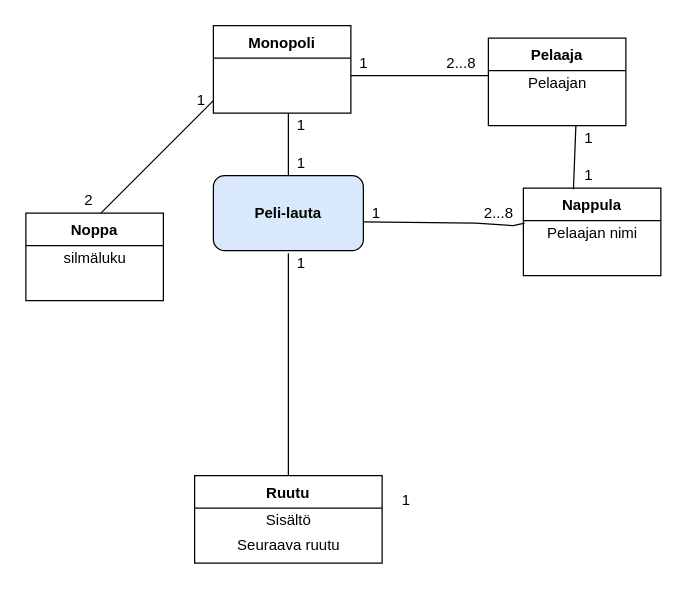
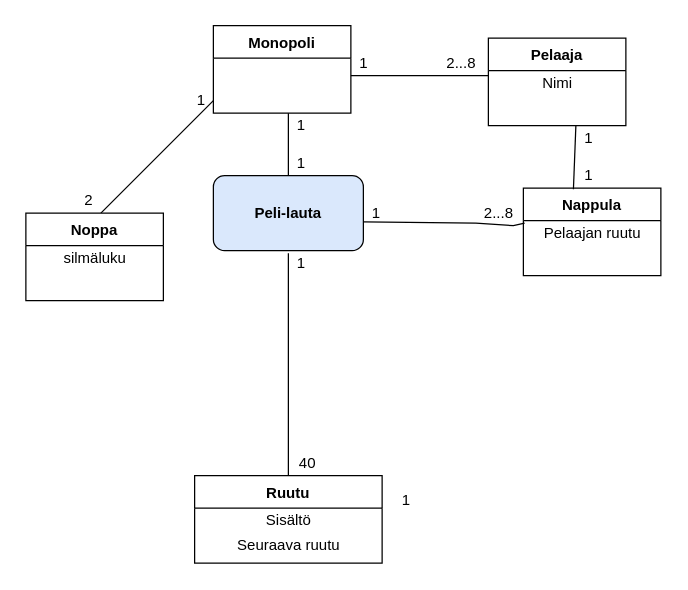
  <mxCell id="0" />
  <mxCell id="1" parent="0" />
  <mxCell id="2" value="Ruutu" style="swimlane;fontStyle=1;align=center;verticalAlign=top;childLayout=stackLayout;horizontal=1;startSize=26;horizontalStack=0;resizeParent=1;resizeLast=0;collapsible=1;marginBottom=0;rounded=0;shadow=0;strokeWidth=1;" parent="1" vertex="1"><mxGeometry x="155" y="380" width="150" height="70" as="geometry"><mxRectangle x="508" y="120" width="160" height="26" as="alternateBounds" /></mxGeometry></mxCell>
  <mxCell id="3" value="Sisältö" style="text;html=1;align=center;verticalAlign=middle;resizable=0;points=[];autosize=1;strokeColor=none;fillColor=none;" vertex="1" parent="2"><mxGeometry y="26" width="150" height="20" as="geometry" /></mxCell>
  <mxCell id="4" value="&lt;div&gt;Seuraava ruutu&lt;br&gt;&lt;/div&gt;" style="text;html=1;align=center;verticalAlign=middle;resizable=0;points=[];autosize=1;strokeColor=none;fillColor=none;" vertex="1" parent="2"><mxGeometry y="46" width="150" height="20" as="geometry" /></mxCell>
  <mxCell id="5" value="&lt;b&gt;Peli-lauta&lt;/b&gt;" style="rounded=1;whiteSpace=wrap;html=1;fillColor=#dae8fc;" vertex="1" parent="1"><mxGeometry x="170" y="140" width="120" height="60" as="geometry" /></mxCell>
  <mxCell id="6" value="" style="endArrow=none;html=1;rounded=0;entryX=0.5;entryY=0;entryDx=0;entryDy=0;exitX=0;exitY=0.1;exitDx=0;exitDy=0;exitPerimeter=0;" edge="1" parent="1" source="13" target="2"><mxGeometry width="50" height="50" relative="1" as="geometry"><mxPoint x="300" y="180" as="sourcePoint" /><mxPoint x="418.96" y="178.988" as="targetPoint" /><Array as="points" /></mxGeometry></mxCell>
  <mxCell id="7" value="1" style="text;html=1;align=center;verticalAlign=middle;resizable=0;points=[];autosize=1;strokeColor=none;fillColor=none;" vertex="1" parent="1"><mxGeometry x="290" y="160" width="20" height="20" as="geometry" /></mxCell>
+ <mxCell id="8" value="&lt;div&gt;40&lt;/div&gt;" style="text;html=1;align=center;verticalAlign=middle;resizable=0;points=[];autosize=1;strokeColor=none;fillColor=none;" vertex="1" parent="1"><mxGeometry x="230" y="360" width="30" height="20" as="geometry" /></mxCell>
  <mxCell id="9" value="Nappula" style="swimlane;fontStyle=1;align=center;verticalAlign=top;childLayout=stackLayout;horizontal=1;startSize=26;horizontalStack=0;resizeParent=1;resizeLast=0;collapsible=1;marginBottom=0;rounded=0;shadow=0;strokeWidth=1;" vertex="1" parent="1"><mxGeometry x="418" y="150" width="110" height="70" as="geometry"><mxRectangle x="340" y="380" width="170" height="26" as="alternateBounds" /></mxGeometry></mxCell>
- <mxCell id="10" value="Pelaajan nimi" style="text;html=1;align=center;verticalAlign=middle;resizable=0;points=[];autosize=1;strokeColor=none;fillColor=none;" vertex="1" parent="9"><mxGeometry y="26" width="110" height="20" as="geometry" /></mxCell>
+ <mxCell id="10" value="Pelaajan ruutu" style="text;html=1;align=center;verticalAlign=middle;resizable=0;points=[];autosize=1;strokeColor=none;fillColor=none;" vertex="1" parent="9"><mxGeometry y="26" width="110" height="20" as="geometry" /></mxCell>
  <mxCell id="11" value="" style="endArrow=none;html=1;rounded=0;" edge="1" parent="1"><mxGeometry width="50" height="50" relative="1" as="geometry"><mxPoint x="80" y="170" as="sourcePoint" /><mxPoint x="170" y="80" as="targetPoint" /></mxGeometry></mxCell>
  <mxCell id="12" value="" style="endArrow=none;html=1;rounded=0;entryX=0;entryY=0.85;entryDx=0;entryDy=0;exitX=0.009;exitY=0.1;exitDx=0;exitDy=0;exitPerimeter=0;entryPerimeter=0;" edge="1" parent="1" target="7"><mxGeometry width="50" height="50" relative="1" as="geometry"><mxPoint x="418.99" y="178" as="sourcePoint" /><mxPoint x="390" y="330" as="targetPoint" /><Array as="points"><mxPoint x="410" y="180" /><mxPoint x="380" y="178" /></Array></mxGeometry></mxCell>
  <mxCell id="13" value="1" style="text;html=1;align=center;verticalAlign=middle;resizable=0;points=[];autosize=1;strokeColor=none;fillColor=none;" vertex="1" parent="1"><mxGeometry x="230" y="200" width="20" height="20" as="geometry" /></mxCell>
  <mxCell id="14" value="2...8" style="text;html=1;align=center;verticalAlign=middle;resizable=0;points=[];autosize=1;strokeColor=none;fillColor=none;" vertex="1" parent="1"><mxGeometry x="378" y="160" width="40" height="20" as="geometry" /></mxCell>
  <mxCell id="15" value="Noppa" style="swimlane;fontStyle=1;align=center;verticalAlign=top;childLayout=stackLayout;horizontal=1;startSize=26;horizontalStack=0;resizeParent=1;resizeLast=0;collapsible=1;marginBottom=0;rounded=0;shadow=0;strokeWidth=1;" vertex="1" parent="1"><mxGeometry x="20" y="170" width="110" height="70" as="geometry"><mxRectangle x="340" y="380" width="170" height="26" as="alternateBounds" /></mxGeometry></mxCell>
  <mxCell id="16" value="silmäluku" style="text;html=1;align=center;verticalAlign=middle;resizable=0;points=[];autosize=1;strokeColor=none;fillColor=none;" vertex="1" parent="15"><mxGeometry y="26" width="110" height="20" as="geometry" /></mxCell>
  <mxCell id="17" value="Monopoli" style="swimlane;fontStyle=1;align=center;verticalAlign=top;childLayout=stackLayout;horizontal=1;startSize=26;horizontalStack=0;resizeParent=1;resizeLast=0;collapsible=1;marginBottom=0;rounded=0;shadow=0;strokeWidth=1;" vertex="1" parent="1"><mxGeometry x="170" y="20" width="110" height="70" as="geometry"><mxRectangle x="340" y="380" width="170" height="26" as="alternateBounds" /></mxGeometry></mxCell>
  <mxCell id="18" value="" style="endArrow=none;html=1;rounded=0;" edge="1" parent="1"><mxGeometry width="50" height="50" relative="1" as="geometry"><mxPoint x="280" y="60" as="sourcePoint" /><mxPoint x="360" y="60" as="targetPoint" /><Array as="points"><mxPoint x="360" y="60" /><mxPoint x="390" y="60" /></Array></mxGeometry></mxCell>
  <mxCell id="19" value="1" style="text;html=1;align=center;verticalAlign=middle;resizable=0;points=[];autosize=1;strokeColor=none;fillColor=none;" vertex="1" parent="1"><mxGeometry x="280" y="40" width="20" height="20" as="geometry" /></mxCell>
  <mxCell id="20" value="2...8" style="text;html=1;align=center;verticalAlign=middle;resizable=0;points=[];autosize=1;strokeColor=none;fillColor=none;" vertex="1" parent="1"><mxGeometry x="348" y="40" width="40" height="20" as="geometry" /></mxCell>
  <mxCell id="21" value="Pelaaja" style="swimlane;fontStyle=1;align=center;verticalAlign=top;childLayout=stackLayout;horizontal=1;startSize=26;horizontalStack=0;resizeParent=1;resizeLast=0;collapsible=1;marginBottom=0;rounded=0;shadow=0;strokeWidth=1;" vertex="1" parent="1"><mxGeometry x="390" y="30" width="110" height="70" as="geometry"><mxRectangle x="340" y="380" width="170" height="26" as="alternateBounds" /></mxGeometry></mxCell>
- <mxCell id="22" value="Pelaajan" style="text;html=1;align=center;verticalAlign=middle;resizable=0;points=[];autosize=1;strokeColor=none;fillColor=none;" vertex="1" parent="21"><mxGeometry y="26" width="110" height="20" as="geometry" /></mxCell>
+ <mxCell id="22" value="Nimi" style="text;html=1;align=center;verticalAlign=middle;resizable=0;points=[];autosize=1;strokeColor=none;fillColor=none;" vertex="1" parent="21"><mxGeometry y="26" width="110" height="20" as="geometry" /></mxCell>
  <mxCell id="23" value="" style="endArrow=none;html=1;rounded=0;" edge="1" parent="1"><mxGeometry width="50" height="50" relative="1" as="geometry"><mxPoint x="230" y="140" as="sourcePoint" /><mxPoint x="230" y="90" as="targetPoint" /></mxGeometry></mxCell>
  <mxCell id="24" value="1" style="text;html=1;align=center;verticalAlign=middle;resizable=0;points=[];autosize=1;strokeColor=none;fillColor=none;" vertex="1" parent="1"><mxGeometry x="230" y="120" width="20" height="20" as="geometry" /></mxCell>
  <mxCell id="25" value="1" style="text;html=1;align=center;verticalAlign=middle;resizable=0;points=[];autosize=1;strokeColor=none;fillColor=none;" vertex="1" parent="1"><mxGeometry x="230" y="90" width="20" height="20" as="geometry" /></mxCell>
  <mxCell id="26" value="1" style="text;html=1;align=center;verticalAlign=middle;resizable=0;points=[];autosize=1;strokeColor=none;fillColor=none;" vertex="1" parent="1"><mxGeometry x="150" y="70" width="20" height="20" as="geometry" /></mxCell>
  <mxCell id="27" value="2" style="text;html=1;align=center;verticalAlign=middle;resizable=0;points=[];autosize=1;strokeColor=none;fillColor=none;" vertex="1" parent="1"><mxGeometry x="60" y="150" width="20" height="20" as="geometry" /></mxCell>
  <mxCell id="28" value="" style="endArrow=none;html=1;rounded=0;exitX=0.364;exitY=0.014;exitDx=0;exitDy=0;exitPerimeter=0;" edge="1" parent="1" source="9"><mxGeometry width="50" height="50" relative="1" as="geometry"><mxPoint x="448" y="150" as="sourcePoint" /><mxPoint x="460" y="100" as="targetPoint" /></mxGeometry></mxCell>
  <mxCell id="29" value="1" style="text;html=1;align=center;verticalAlign=middle;resizable=0;points=[];autosize=1;strokeColor=none;fillColor=none;" vertex="1" parent="1"><mxGeometry x="460" y="100" width="20" height="20" as="geometry" /></mxCell>
  <mxCell id="30" value="1" style="text;html=1;align=center;verticalAlign=middle;resizable=0;points=[];autosize=1;strokeColor=none;fillColor=none;" vertex="1" parent="1"><mxGeometry x="460" y="130" width="20" height="20" as="geometry" /></mxCell>
  <mxCell id="31" value="1" style="text;html=1;align=center;verticalAlign=middle;resizable=0;points=[];autosize=1;strokeColor=none;fillColor=none;" vertex="1" parent="1"><mxGeometry x="314" y="390" width="20" height="20" as="geometry" /></mxCell>
